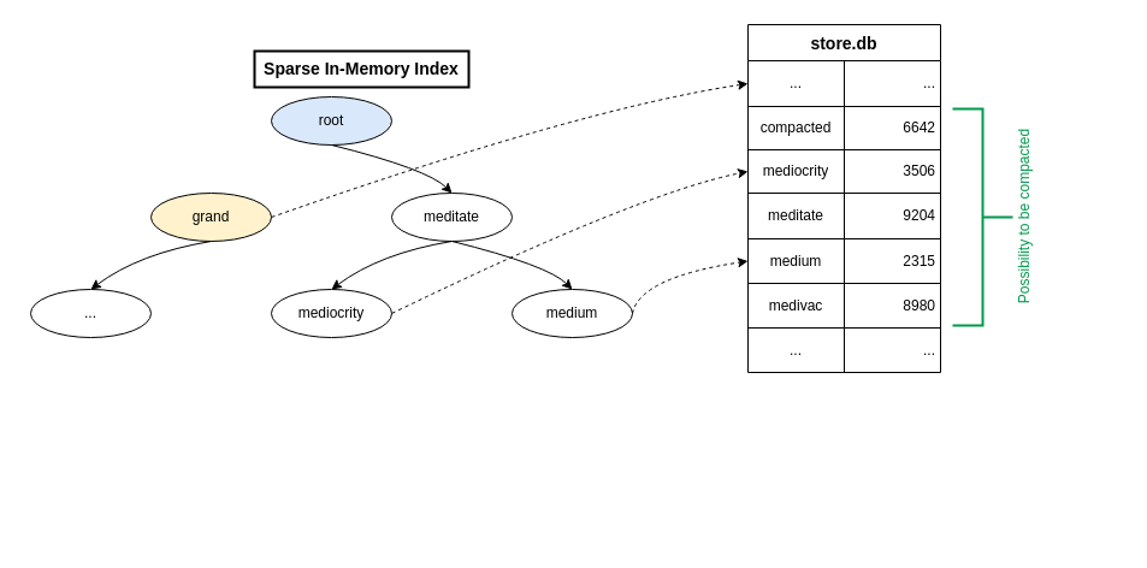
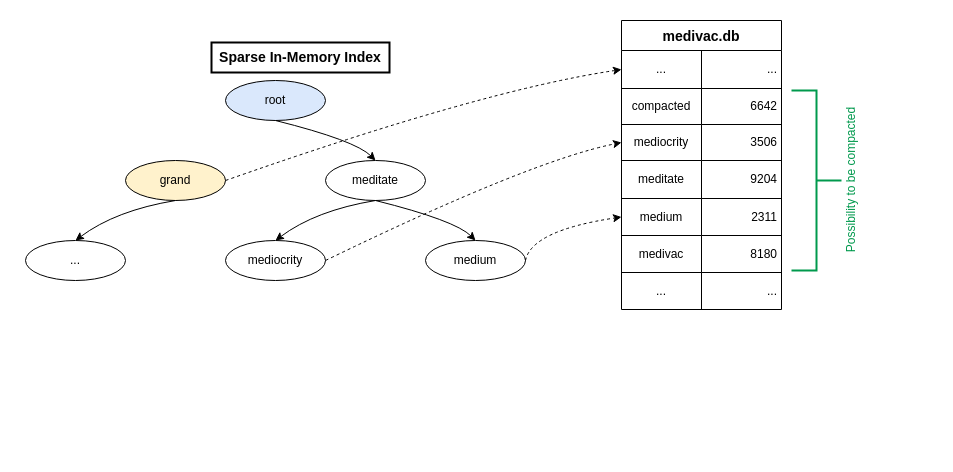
  <mxCell id="0" />
  <mxCell id="1" parent="0" />
- <mxCell id="2" value="store.db" style="shape=table;startSize=30;container=1;collapsible=0;childLayout=tableLayout;fontColor=default;spacingRight=2;spacingLeft=2;fontStyle=1;fontSize=14;" vertex="1" parent="1"><mxGeometry x="621" y="20" width="160" height="289" as="geometry" /></mxCell>
+ <mxCell id="2" value="medivac.db" style="shape=table;startSize=30;container=1;collapsible=0;childLayout=tableLayout;fontColor=default;spacingRight=2;spacingLeft=2;fontStyle=1;fontSize=14;" vertex="1" parent="1"><mxGeometry x="621" y="20" width="160" height="289" as="geometry" /></mxCell>
  <mxCell id="3" value="" style="shape=tableRow;horizontal=0;startSize=0;swimlaneHead=0;swimlaneBody=0;top=0;left=0;bottom=0;right=0;collapsible=0;dropTarget=0;fillColor=none;points=[[0,0.5],[1,0.5]];portConstraint=eastwest;fontColor=default;spacingRight=2;spacingLeft=2;" vertex="1" parent="2"><mxGeometry y="30" width="160" height="38" as="geometry" /></mxCell>
  <mxCell id="4" value="..." style="shape=partialRectangle;html=1;whiteSpace=wrap;connectable=0;overflow=hidden;fillColor=none;top=0;left=0;bottom=0;right=0;pointerEvents=1;fontColor=default;align=center;spacingRight=2;spacingLeft=2;" vertex="1" parent="3"><mxGeometry width="80" height="38" as="geometry"><mxRectangle width="80" height="38" as="alternateBounds" /></mxGeometry></mxCell>
  <mxCell id="5" value="..." style="shape=partialRectangle;html=1;whiteSpace=wrap;connectable=0;overflow=hidden;fillColor=none;top=0;left=0;bottom=0;right=0;pointerEvents=1;fontColor=default;align=right;spacingRight=2;spacingLeft=2;" vertex="1" parent="3"><mxGeometry x="80" width="80" height="38" as="geometry"><mxRectangle width="80" height="38" as="alternateBounds" /></mxGeometry></mxCell>
  <mxCell id="6" value="" style="shape=tableRow;horizontal=0;startSize=0;swimlaneHead=0;swimlaneBody=0;top=0;left=0;bottom=0;right=0;collapsible=0;dropTarget=0;fillColor=none;points=[[0,0.5],[1,0.5]];portConstraint=eastwest;fontColor=default;spacingRight=2;spacingLeft=2;" vertex="1" parent="2"><mxGeometry y="68" width="160" height="36" as="geometry" /></mxCell>
  <mxCell id="7" value="compacted" style="shape=partialRectangle;html=1;whiteSpace=wrap;connectable=0;overflow=hidden;fillColor=none;top=0;left=0;bottom=0;right=0;pointerEvents=1;fontColor=default;align=center;spacingRight=2;spacingLeft=2;" vertex="1" parent="6"><mxGeometry width="80" height="36" as="geometry"><mxRectangle width="80" height="36" as="alternateBounds" /></mxGeometry></mxCell>
  <mxCell id="8" value="6642" style="shape=partialRectangle;html=1;whiteSpace=wrap;connectable=0;overflow=hidden;fillColor=none;top=0;left=0;bottom=0;right=0;pointerEvents=1;fontColor=default;align=right;spacingRight=2;spacingLeft=2;" vertex="1" parent="6"><mxGeometry x="80" width="80" height="36" as="geometry"><mxRectangle width="80" height="36" as="alternateBounds" /></mxGeometry></mxCell>
  <mxCell id="9" value="" style="shape=tableRow;horizontal=0;startSize=0;swimlaneHead=0;swimlaneBody=0;top=0;left=0;bottom=0;right=0;collapsible=0;dropTarget=0;fillColor=none;points=[[0,0.5],[1,0.5]];portConstraint=eastwest;fontColor=default;spacingRight=2;spacingLeft=2;" vertex="1" parent="2"><mxGeometry y="104" width="160" height="36" as="geometry" /></mxCell>
  <mxCell id="10" value="mediocrity" style="shape=partialRectangle;html=1;whiteSpace=wrap;connectable=0;overflow=hidden;fillColor=none;top=0;left=0;bottom=0;right=0;pointerEvents=1;fontColor=default;align=center;spacingRight=2;spacingLeft=2;" vertex="1" parent="9"><mxGeometry width="80" height="36" as="geometry"><mxRectangle width="80" height="36" as="alternateBounds" /></mxGeometry></mxCell>
  <mxCell id="11" value="3506" style="shape=partialRectangle;html=1;whiteSpace=wrap;connectable=0;overflow=hidden;fillColor=none;top=0;left=0;bottom=0;right=0;pointerEvents=1;fontColor=default;align=right;spacingRight=2;spacingLeft=2;" vertex="1" parent="9"><mxGeometry x="80" width="80" height="36" as="geometry"><mxRectangle width="80" height="36" as="alternateBounds" /></mxGeometry></mxCell>
  <mxCell id="12" value="" style="shape=tableRow;horizontal=0;startSize=0;swimlaneHead=0;swimlaneBody=0;top=0;left=0;bottom=0;right=0;collapsible=0;dropTarget=0;fillColor=none;points=[[0,0.5],[1,0.5]];portConstraint=eastwest;fontColor=default;spacingRight=2;spacingLeft=2;" vertex="1" parent="2"><mxGeometry y="140" width="160" height="38" as="geometry" /></mxCell>
  <mxCell id="13" value="meditate" style="shape=partialRectangle;html=1;whiteSpace=wrap;connectable=0;overflow=hidden;fillColor=none;top=0;left=0;bottom=0;right=0;pointerEvents=1;fontColor=default;align=center;spacingRight=2;spacingLeft=2;" vertex="1" parent="12"><mxGeometry width="80" height="38" as="geometry"><mxRectangle width="80" height="38" as="alternateBounds" /></mxGeometry></mxCell>
  <mxCell id="14" value="9204" style="shape=partialRectangle;html=1;whiteSpace=wrap;connectable=0;overflow=hidden;fillColor=none;top=0;left=0;bottom=0;right=0;pointerEvents=1;fontColor=default;align=right;spacingRight=2;spacingLeft=2;" vertex="1" parent="12"><mxGeometry x="80" width="80" height="38" as="geometry"><mxRectangle width="80" height="38" as="alternateBounds" /></mxGeometry></mxCell>
  <mxCell id="15" value="" style="shape=tableRow;horizontal=0;startSize=0;swimlaneHead=0;swimlaneBody=0;top=0;left=0;bottom=0;right=0;collapsible=0;dropTarget=0;fillColor=none;points=[[0,0.5],[1,0.5]];portConstraint=eastwest;fontColor=default;spacingRight=2;spacingLeft=2;" vertex="1" parent="2"><mxGeometry y="178" width="160" height="37" as="geometry" /></mxCell>
  <mxCell id="16" value="medium" style="shape=partialRectangle;html=1;whiteSpace=wrap;connectable=0;overflow=hidden;fillColor=none;top=0;left=0;bottom=0;right=0;pointerEvents=1;fontColor=default;align=center;spacingRight=2;spacingLeft=2;" vertex="1" parent="15"><mxGeometry width="80" height="37" as="geometry"><mxRectangle width="80" height="37" as="alternateBounds" /></mxGeometry></mxCell>
- <mxCell id="17" value="2315" style="shape=partialRectangle;html=1;whiteSpace=wrap;connectable=0;overflow=hidden;fillColor=none;top=0;left=0;bottom=0;right=0;pointerEvents=1;fontColor=default;align=right;spacingRight=2;spacingLeft=2;" vertex="1" parent="15"><mxGeometry x="80" width="80" height="37" as="geometry"><mxRectangle width="80" height="37" as="alternateBounds" /></mxGeometry></mxCell>
+ <mxCell id="17" value="2311" style="shape=partialRectangle;html=1;whiteSpace=wrap;connectable=0;overflow=hidden;fillColor=none;top=0;left=0;bottom=0;right=0;pointerEvents=1;fontColor=default;align=right;spacingRight=2;spacingLeft=2;" vertex="1" parent="15"><mxGeometry x="80" width="80" height="37" as="geometry"><mxRectangle width="80" height="37" as="alternateBounds" /></mxGeometry></mxCell>
  <mxCell id="18" value="" style="shape=tableRow;horizontal=0;startSize=0;swimlaneHead=0;swimlaneBody=0;top=0;left=0;bottom=0;right=0;collapsible=0;dropTarget=0;fillColor=none;points=[[0,0.5],[1,0.5]];portConstraint=eastwest;fontColor=default;spacingRight=2;spacingLeft=2;" vertex="1" parent="2"><mxGeometry y="215" width="160" height="37" as="geometry" /></mxCell>
  <mxCell id="19" value="medivac" style="shape=partialRectangle;html=1;whiteSpace=wrap;connectable=0;overflow=hidden;fillColor=none;top=0;left=0;bottom=0;right=0;pointerEvents=1;fontColor=default;align=center;spacingRight=2;spacingLeft=2;" vertex="1" parent="18"><mxGeometry width="80" height="37" as="geometry"><mxRectangle width="80" height="37" as="alternateBounds" /></mxGeometry></mxCell>
- <mxCell id="20" value="8980" style="shape=partialRectangle;html=1;whiteSpace=wrap;connectable=0;overflow=hidden;fillColor=none;top=0;left=0;bottom=0;right=0;pointerEvents=1;fontColor=default;align=right;spacingRight=2;spacingLeft=2;" vertex="1" parent="18"><mxGeometry x="80" width="80" height="37" as="geometry"><mxRectangle width="80" height="37" as="alternateBounds" /></mxGeometry></mxCell>
+ <mxCell id="20" value="8180" style="shape=partialRectangle;html=1;whiteSpace=wrap;connectable=0;overflow=hidden;fillColor=none;top=0;left=0;bottom=0;right=0;pointerEvents=1;fontColor=default;align=right;spacingRight=2;spacingLeft=2;" vertex="1" parent="18"><mxGeometry x="80" width="80" height="37" as="geometry"><mxRectangle width="80" height="37" as="alternateBounds" /></mxGeometry></mxCell>
  <mxCell id="21" value="" style="shape=tableRow;horizontal=0;startSize=0;swimlaneHead=0;swimlaneBody=0;top=0;left=0;bottom=0;right=0;collapsible=0;dropTarget=0;fillColor=none;points=[[0,0.5],[1,0.5]];portConstraint=eastwest;fontColor=default;spacingRight=2;spacingLeft=2;" vertex="1" parent="2"><mxGeometry y="252" width="160" height="37" as="geometry" /></mxCell>
  <mxCell id="22" value="..." style="shape=partialRectangle;html=1;whiteSpace=wrap;connectable=0;overflow=hidden;fillColor=none;top=0;left=0;bottom=0;right=0;pointerEvents=1;fontColor=default;align=center;spacingRight=2;spacingLeft=2;" vertex="1" parent="21"><mxGeometry width="80" height="37" as="geometry"><mxRectangle width="80" height="37" as="alternateBounds" /></mxGeometry></mxCell>
  <mxCell id="23" value="..." style="shape=partialRectangle;html=1;whiteSpace=wrap;connectable=0;overflow=hidden;fillColor=none;top=0;left=0;bottom=0;right=0;pointerEvents=1;fontColor=default;align=right;spacingRight=2;spacingLeft=2;" vertex="1" parent="21"><mxGeometry x="80" width="80" height="37" as="geometry"><mxRectangle width="80" height="37" as="alternateBounds" /></mxGeometry></mxCell>
  <mxCell id="24" value="root" style="ellipse;whiteSpace=wrap;html=1;align=center;fontColor=default;fillColor=#dae8fc;" vertex="1" parent="1"><mxGeometry x="225" y="80" width="100" height="40" as="geometry" /></mxCell>
  <mxCell id="25" value="grand" style="ellipse;whiteSpace=wrap;html=1;align=center;fontColor=default;fillColor=#fff2cc;" vertex="1" parent="1"><mxGeometry x="125" y="160" width="100" height="40" as="geometry" /></mxCell>
  <mxCell id="26" value="meditate" style="ellipse;whiteSpace=wrap;html=1;align=center;fontColor=default;" vertex="1" parent="1"><mxGeometry x="325" y="160" width="100" height="40" as="geometry" /></mxCell>
  <mxCell id="27" value="" style="curved=1;endArrow=classic;html=1;rounded=0;fontColor=default;exitX=0.5;exitY=1;exitDx=0;exitDy=0;entryX=0.5;entryY=0;entryDx=0;entryDy=0;" edge="1" parent="1" source="24" target="26"><mxGeometry width="50" height="50" relative="1" as="geometry"><mxPoint x="285" y="130" as="sourcePoint" /><mxPoint x="185" y="170" as="targetPoint" /><Array as="points"><mxPoint x="355" y="140" /></Array></mxGeometry></mxCell>
  <mxCell id="28" value="" style="curved=1;endArrow=classic;html=1;rounded=0;fontColor=default;entryX=0.5;entryY=0;entryDx=0;entryDy=0;exitX=0.5;exitY=1;exitDx=0;exitDy=0;" edge="1" parent="1" source="26" target="29"><mxGeometry width="50" height="50" relative="1" as="geometry"><mxPoint x="365" y="220" as="sourcePoint" /><mxPoint x="275" y="240" as="targetPoint" /><Array as="points"><mxPoint x="315" y="210" /></Array></mxGeometry></mxCell>
  <mxCell id="29" value="mediocrity" style="ellipse;whiteSpace=wrap;html=1;align=center;fontColor=default;" vertex="1" parent="1"><mxGeometry x="225" y="240" width="100" height="40" as="geometry" /></mxCell>
  <mxCell id="30" value="" style="curved=1;endArrow=classic;html=1;rounded=0;fontColor=default;entryX=0.5;entryY=0;entryDx=0;entryDy=0;exitX=0.5;exitY=1;exitDx=0;exitDy=0;" edge="1" parent="1" source="26"><mxGeometry width="50" height="50" relative="1" as="geometry"><mxPoint x="375" y="210" as="sourcePoint" /><mxPoint x="475" y="240" as="targetPoint" /><Array as="points"><mxPoint x="455" y="220" /></Array></mxGeometry></mxCell>
  <mxCell id="31" value="medium" style="ellipse;whiteSpace=wrap;html=1;align=center;fontColor=default;" vertex="1" parent="1"><mxGeometry x="425" y="240" width="100" height="40" as="geometry" /></mxCell>
  <mxCell id="32" value="" style="curved=1;endArrow=classic;html=1;rounded=0;fontColor=default;entryX=0;entryY=0.5;entryDx=0;entryDy=0;exitX=1;exitY=0.5;exitDx=0;exitDy=0;dashed=1;" edge="1" parent="1" source="31" target="15"><mxGeometry width="50" height="50" relative="1" as="geometry"><mxPoint x="321" y="210" as="sourcePoint" /><mxPoint x="421" y="250" as="targetPoint" /><Array as="points"><mxPoint x="531" y="230" /></Array></mxGeometry></mxCell>
  <mxCell id="33" value="" style="curved=1;endArrow=classic;html=1;rounded=0;fontColor=default;entryX=0;entryY=0.5;entryDx=0;entryDy=0;exitX=1;exitY=0.5;exitDx=0;exitDy=0;dashed=1;" edge="1" parent="1" source="29" target="9"><mxGeometry width="50" height="50" relative="1" as="geometry"><mxPoint x="471" y="270" as="sourcePoint" /><mxPoint x="631" y="226.5" as="targetPoint" /><Array as="points"><mxPoint x="531" y="160" /></Array></mxGeometry></mxCell>
  <mxCell id="34" value="" style="curved=1;endArrow=classic;html=1;rounded=0;fontColor=default;entryX=0;entryY=0.5;entryDx=0;entryDy=0;exitX=1;exitY=0.5;exitDx=0;exitDy=0;dashed=1;" edge="1" parent="1" source="25" target="3"><mxGeometry width="50" height="50" relative="1" as="geometry"><mxPoint x="271" y="270" as="sourcePoint" /><mxPoint x="631" y="152" as="targetPoint" /><Array as="points"><mxPoint x="481" y="90" /></Array></mxGeometry></mxCell>
  <mxCell id="35" value="" style="curved=1;endArrow=classic;html=1;rounded=0;fontColor=default;entryX=0.5;entryY=0;entryDx=0;entryDy=0;exitX=0.5;exitY=1;exitDx=0;exitDy=0;" edge="1" parent="1" target="36"><mxGeometry width="50" height="50" relative="1" as="geometry"><mxPoint x="175" y="200" as="sourcePoint" /><mxPoint x="75" y="240" as="targetPoint" /><Array as="points"><mxPoint x="115" y="210" /></Array></mxGeometry></mxCell>
  <mxCell id="36" value="..." style="ellipse;whiteSpace=wrap;html=1;align=center;fontColor=default;" vertex="1" parent="1"><mxGeometry x="25" y="240" width="100" height="40" as="geometry" /></mxCell>
  <mxCell id="37" value="&lt;font style=&quot;font-size: 14px&quot;&gt;Sparse In-Memory Index&lt;/font&gt;" style="text;html=1;strokeColor=default;fillColor=none;align=center;verticalAlign=middle;whiteSpace=wrap;rounded=0;fontColor=default;fontStyle=1;labelBorderColor=none;spacing=2;strokeWidth=2;" vertex="1" parent="1"><mxGeometry x="211" y="42" width="178" height="30" as="geometry" /></mxCell>
  <mxCell id="38" value="" style="shape=stencil(LU07DoAgDD1NE9igkBhHA3oPYnBSSaAD3t7yWfr6fi0YR7ESoKpgPCBaxYPpN6jGySmHt1wpP0PPiQJFsbLr2LUTOS4ZyhnuKDRrKFvd7KA2aKcULL7thtNH/9y9Hw==);whiteSpace=wrap;html=1;" vertex="1" parent="1"><mxGeometry x="20" y="330" width="120" height="120" as="geometry" /></mxCell>
  <mxCell id="39" value="" style="strokeWidth=2;html=1;shape=mxgraph.flowchart.annotation_2;align=left;labelPosition=right;pointerEvents=1;rotation=-180;fontColor=#00994D;strokeColor=#00994D;" vertex="1" parent="1"><mxGeometry x="791" y="90" width="50" height="180" as="geometry" /></mxCell>
  <mxCell id="40" value="Possibility to be compacted" style="text;html=1;align=center;verticalAlign=middle;resizable=0;points=[];autosize=1;rotation=-90;fontColor=#00994D;" vertex="1" parent="1"><mxGeometry x="771" y="170" width="160" height="20" as="geometry" /></mxCell>
